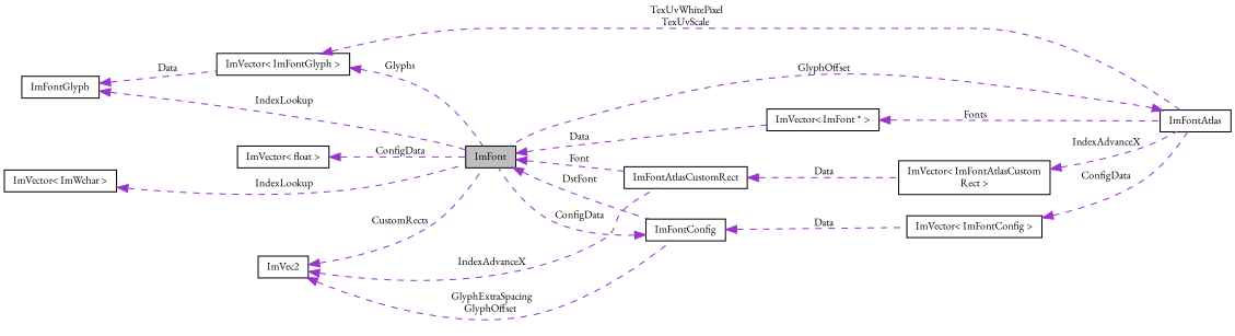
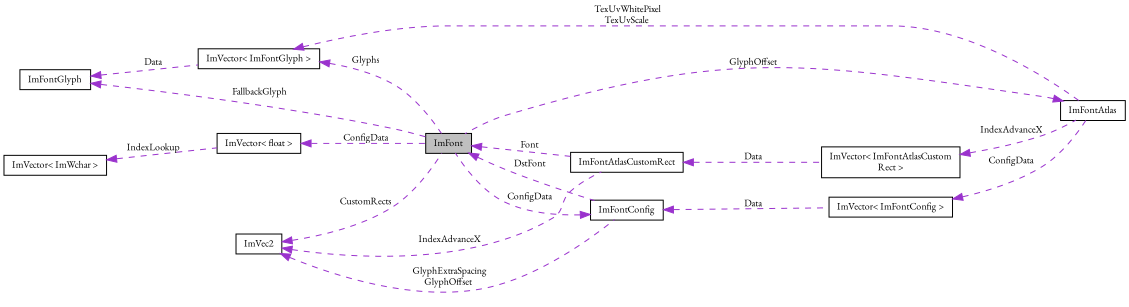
  digraph {
    fontname="EB Garamond"
    rankdir=LR
    node [color=black fillcolor=white fontname="EB Garamond" fontsize=10 shape=record style=filled]
    edge [color=darkorchid3 dir=back fontname="EB Garamond" fontsize=10 labelfontname=Helvetica labelfontsize=10 style=dashed]
    n1 [fillcolor=grey75 fontcolor=black height=0.2 label=ImFont width=0.4]
    n2 [height=0.2 label=ImFontConfig width=0.4]
-   n3 [height=0.2 label="ImVector\< ImFont * \>" width=0.4]
    n4 [height=0.2 label=ImFontAtlasCustomRect width=0.4]
    n5 [height=0.2 label="ImVector\< ImFontConfig \>" width=0.4]
    n6 [height=0.2 label=ImFontAtlas width=0.4]
    n7 [height=0.2 label="ImVector\< ImFontAtlasCustom\lRect \>" width=0.4]
    n8 [height=0.2 label="ImVector\< ImFontGlyph \>" width=0.4]
    n9 [height=0.2 label=ImFontGlyph width=0.4]
    n10 [height=0.2 label=ImVec2 width=0.4]
    n11 [height=0.2 label="ImVector\< float \>" width=0.4]
    n12 [height=0.2 label="ImVector\< ImWchar \>" width=0.4]
    n1 -> n2 [label=" DstFont"]
-   n1 -> n3 [label=" Data"]
    n1 -> n4 [label=" Font"]
    n2 -> n1 [label=" ConfigData"]
    n2 -> n5 [label=" Data"]
-   n3 -> n6 [label=" Fonts"]
    n4 -> n7 [label=" Data"]
    n5 -> n6 [label=" ConfigData"]
    n6 -> n1 [label=" GlyphOffset"]
    n7 -> n6 [label=" IndexAdvanceX"]
    n8 -> n1 [label=" Glyphs"]
    n8 -> n6 [label=" TexUvWhitePixel\nTexUvScale"]
-   n9 -> n1 [label=" IndexLookup"]
+   n9 -> n1 [label=" FallbackGlyph"]
    n9 -> n8 [label=" Data"]
    n10 -> n1 [label=" CustomRects"]
    n10 -> n2 [label=" GlyphExtraSpacing\nGlyphOffset"]
    n10 -> n4 [label=" IndexAdvanceX"]
    n11 -> n1 [label=" ConfigData"]
-   n12 -> n1 [label=" IndexLookup"]
+   n12 -> n11 [label=" IndexLookup"]
  }
